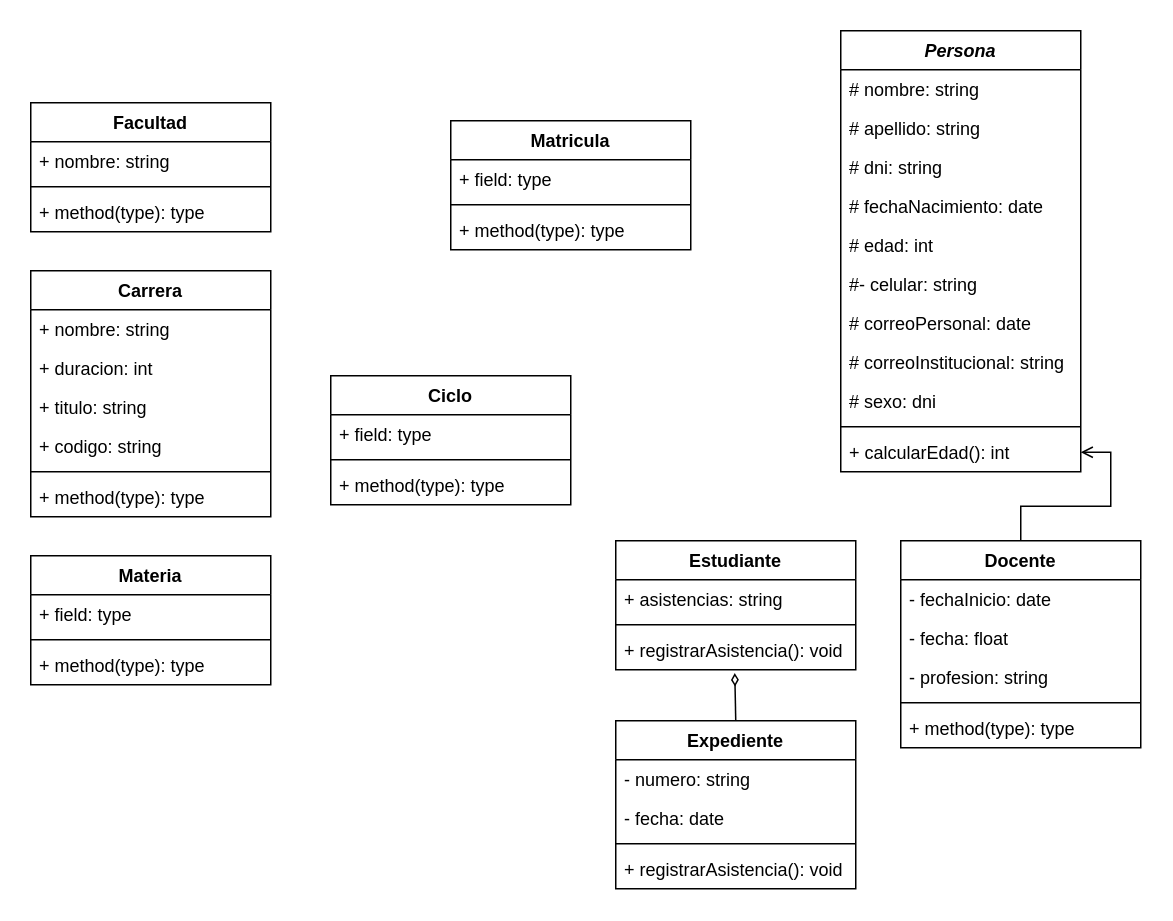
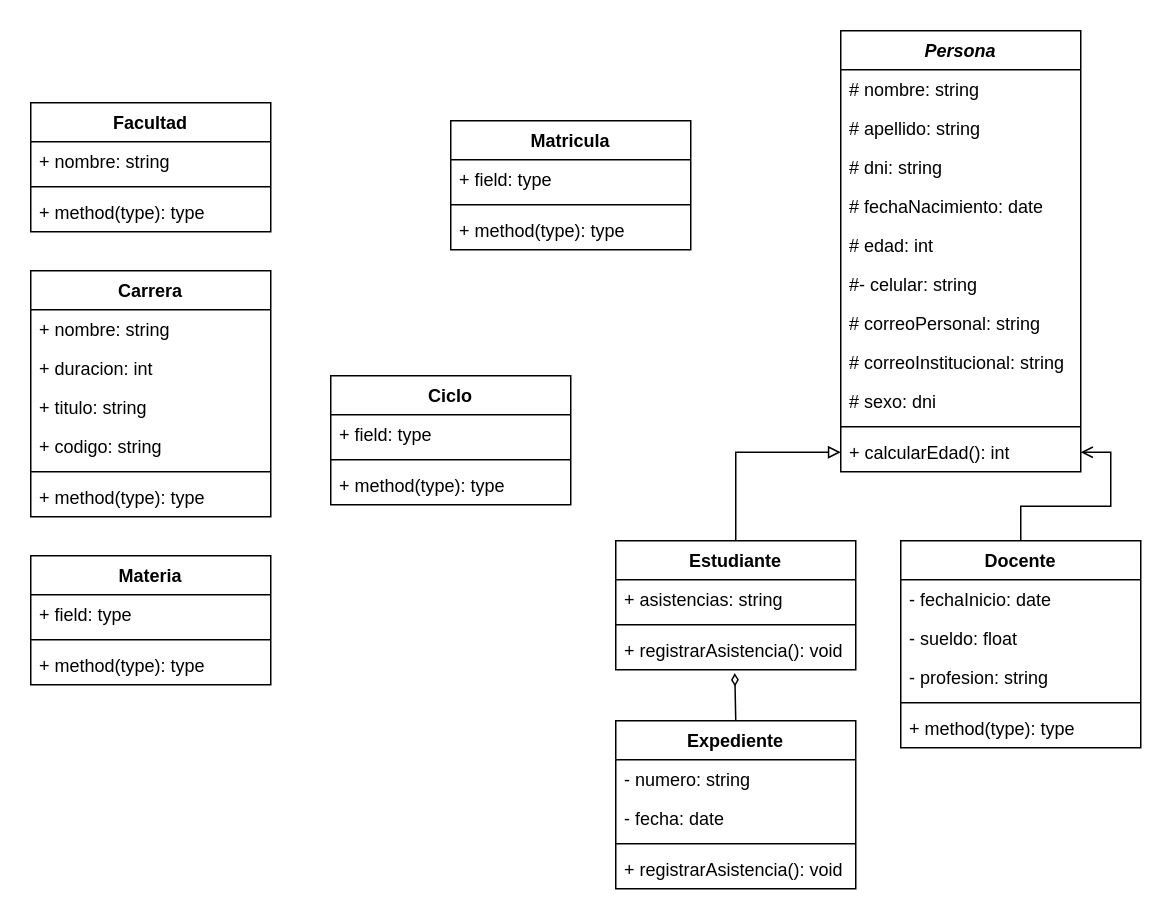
  <mxCell id="0" />
  <mxCell id="1" parent="0" />
  <mxCell id="2" value="Matricula" style="swimlane;fontStyle=1;align=center;verticalAlign=top;childLayout=stackLayout;horizontal=1;startSize=26;horizontalStack=0;resizeParent=1;resizeParentMax=0;resizeLast=0;collapsible=1;marginBottom=0;whiteSpace=wrap;html=1;" vertex="1" parent="1"><mxGeometry x="300" y="80" width="160" height="86" as="geometry" /></mxCell>
  <mxCell id="3" value="+ field: type" style="text;strokeColor=none;fillColor=none;align=left;verticalAlign=top;spacingLeft=4;spacingRight=4;overflow=hidden;rotatable=0;points=[[0,0.5],[1,0.5]];portConstraint=eastwest;whiteSpace=wrap;html=1;" vertex="1" parent="2"><mxGeometry y="26" width="160" height="26" as="geometry" /></mxCell>
  <mxCell id="4" value="" style="line;strokeWidth=1;fillColor=none;align=left;verticalAlign=middle;spacingTop=-1;spacingLeft=3;spacingRight=3;rotatable=0;labelPosition=right;points=[];portConstraint=eastwest;strokeColor=inherit;" vertex="1" parent="2"><mxGeometry y="52" width="160" height="8" as="geometry" /></mxCell>
  <mxCell id="5" value="+ method(type): type" style="text;strokeColor=none;fillColor=none;align=left;verticalAlign=top;spacingLeft=4;spacingRight=4;overflow=hidden;rotatable=0;points=[[0,0.5],[1,0.5]];portConstraint=eastwest;whiteSpace=wrap;html=1;" vertex="1" parent="2"><mxGeometry y="60" width="160" height="26" as="geometry" /></mxCell>
  <mxCell id="6" value="&lt;i&gt;Persona&lt;/i&gt;" style="swimlane;fontStyle=1;align=center;verticalAlign=top;childLayout=stackLayout;horizontal=1;startSize=26;horizontalStack=0;resizeParent=1;resizeParentMax=0;resizeLast=0;collapsible=1;marginBottom=0;whiteSpace=wrap;html=1;" vertex="1" parent="1"><mxGeometry x="560" y="20" width="160" height="294" as="geometry" /></mxCell>
  <mxCell id="7" value="# nombre: string" style="text;strokeColor=none;fillColor=none;align=left;verticalAlign=top;spacingLeft=4;spacingRight=4;overflow=hidden;rotatable=0;points=[[0,0.5],[1,0.5]];portConstraint=eastwest;whiteSpace=wrap;html=1;" vertex="1" parent="6"><mxGeometry y="26" width="160" height="26" as="geometry" /></mxCell>
  <mxCell id="8" value="# apellido: string" style="text;strokeColor=none;fillColor=none;align=left;verticalAlign=top;spacingLeft=4;spacingRight=4;overflow=hidden;rotatable=0;points=[[0,0.5],[1,0.5]];portConstraint=eastwest;whiteSpace=wrap;html=1;" vertex="1" parent="6"><mxGeometry y="52" width="160" height="26" as="geometry" /></mxCell>
  <mxCell id="9" value="# dni: string" style="text;strokeColor=none;fillColor=none;align=left;verticalAlign=top;spacingLeft=4;spacingRight=4;overflow=hidden;rotatable=0;points=[[0,0.5],[1,0.5]];portConstraint=eastwest;whiteSpace=wrap;html=1;" vertex="1" parent="6"><mxGeometry y="78" width="160" height="26" as="geometry" /></mxCell>
  <mxCell id="10" value="# fechaNacimiento: date" style="text;strokeColor=none;fillColor=none;align=left;verticalAlign=top;spacingLeft=4;spacingRight=4;overflow=hidden;rotatable=0;points=[[0,0.5],[1,0.5]];portConstraint=eastwest;whiteSpace=wrap;html=1;" vertex="1" parent="6"><mxGeometry y="104" width="160" height="26" as="geometry" /></mxCell>
  <mxCell id="11" value="# edad: int" style="text;strokeColor=none;fillColor=none;align=left;verticalAlign=top;spacingLeft=4;spacingRight=4;overflow=hidden;rotatable=0;points=[[0,0.5],[1,0.5]];portConstraint=eastwest;whiteSpace=wrap;html=1;" vertex="1" parent="6"><mxGeometry y="130" width="160" height="26" as="geometry" /></mxCell>
  <mxCell id="12" value="#- celular: string" style="text;strokeColor=none;fillColor=none;align=left;verticalAlign=top;spacingLeft=4;spacingRight=4;overflow=hidden;rotatable=0;points=[[0,0.5],[1,0.5]];portConstraint=eastwest;whiteSpace=wrap;html=1;" vertex="1" parent="6"><mxGeometry y="156" width="160" height="26" as="geometry" /></mxCell>
- <mxCell id="13" value="# correoPersonal: date" style="text;strokeColor=none;fillColor=none;align=left;verticalAlign=top;spacingLeft=4;spacingRight=4;overflow=hidden;rotatable=0;points=[[0,0.5],[1,0.5]];portConstraint=eastwest;whiteSpace=wrap;html=1;" vertex="1" parent="6"><mxGeometry y="182" width="160" height="26" as="geometry" /></mxCell>
+ <mxCell id="13" value="# correoPersonal: string" style="text;strokeColor=none;fillColor=none;align=left;verticalAlign=top;spacingLeft=4;spacingRight=4;overflow=hidden;rotatable=0;points=[[0,0.5],[1,0.5]];portConstraint=eastwest;whiteSpace=wrap;html=1;" vertex="1" parent="6"><mxGeometry y="182" width="160" height="26" as="geometry" /></mxCell>
  <mxCell id="14" value="# correoInstitucional: string" style="text;strokeColor=none;fillColor=none;align=left;verticalAlign=top;spacingLeft=4;spacingRight=4;overflow=hidden;rotatable=0;points=[[0,0.5],[1,0.5]];portConstraint=eastwest;whiteSpace=wrap;html=1;" vertex="1" parent="6"><mxGeometry y="208" width="160" height="26" as="geometry" /></mxCell>
  <mxCell id="15" value="# sexo: dni" style="text;strokeColor=none;fillColor=none;align=left;verticalAlign=top;spacingLeft=4;spacingRight=4;overflow=hidden;rotatable=0;points=[[0,0.5],[1,0.5]];portConstraint=eastwest;whiteSpace=wrap;html=1;" vertex="1" parent="6"><mxGeometry y="234" width="160" height="26" as="geometry" /></mxCell>
  <mxCell id="16" value="" style="line;strokeWidth=1;fillColor=none;align=left;verticalAlign=middle;spacingTop=-1;spacingLeft=3;spacingRight=3;rotatable=0;labelPosition=right;points=[];portConstraint=eastwest;strokeColor=inherit;" vertex="1" parent="6"><mxGeometry y="260" width="160" height="8" as="geometry" /></mxCell>
  <mxCell id="17" value="+ calcularEdad(): int" style="text;strokeColor=none;fillColor=none;align=left;verticalAlign=top;spacingLeft=4;spacingRight=4;overflow=hidden;rotatable=0;points=[[0,0.5],[1,0.5]];portConstraint=eastwest;whiteSpace=wrap;html=1;" vertex="1" parent="6"><mxGeometry y="268" width="160" height="26" as="geometry" /></mxCell>
  <mxCell id="18" value="Carrera" style="swimlane;fontStyle=1;align=center;verticalAlign=top;childLayout=stackLayout;horizontal=1;startSize=26;horizontalStack=0;resizeParent=1;resizeParentMax=0;resizeLast=0;collapsible=1;marginBottom=0;whiteSpace=wrap;html=1;" vertex="1" parent="1"><mxGeometry x="20" y="180" width="160" height="164" as="geometry" /></mxCell>
  <mxCell id="19" value="+ nombre: string" style="text;strokeColor=none;fillColor=none;align=left;verticalAlign=top;spacingLeft=4;spacingRight=4;overflow=hidden;rotatable=0;points=[[0,0.5],[1,0.5]];portConstraint=eastwest;whiteSpace=wrap;html=1;" vertex="1" parent="18"><mxGeometry y="26" width="160" height="26" as="geometry" /></mxCell>
  <mxCell id="20" value="+ duracion: int" style="text;strokeColor=none;fillColor=none;align=left;verticalAlign=top;spacingLeft=4;spacingRight=4;overflow=hidden;rotatable=0;points=[[0,0.5],[1,0.5]];portConstraint=eastwest;whiteSpace=wrap;html=1;" vertex="1" parent="18"><mxGeometry y="52" width="160" height="26" as="geometry" /></mxCell>
  <mxCell id="21" value="+ titulo: string" style="text;strokeColor=none;fillColor=none;align=left;verticalAlign=top;spacingLeft=4;spacingRight=4;overflow=hidden;rotatable=0;points=[[0,0.5],[1,0.5]];portConstraint=eastwest;whiteSpace=wrap;html=1;" vertex="1" parent="18"><mxGeometry y="78" width="160" height="26" as="geometry" /></mxCell>
  <mxCell id="22" value="+ codigo: string" style="text;strokeColor=none;fillColor=none;align=left;verticalAlign=top;spacingLeft=4;spacingRight=4;overflow=hidden;rotatable=0;points=[[0,0.5],[1,0.5]];portConstraint=eastwest;whiteSpace=wrap;html=1;" vertex="1" parent="18"><mxGeometry y="104" width="160" height="26" as="geometry" /></mxCell>
  <mxCell id="23" value="" style="line;strokeWidth=1;fillColor=none;align=left;verticalAlign=middle;spacingTop=-1;spacingLeft=3;spacingRight=3;rotatable=0;labelPosition=right;points=[];portConstraint=eastwest;strokeColor=inherit;" vertex="1" parent="18"><mxGeometry y="130" width="160" height="8" as="geometry" /></mxCell>
  <mxCell id="24" value="+ method(type): type" style="text;strokeColor=none;fillColor=none;align=left;verticalAlign=top;spacingLeft=4;spacingRight=4;overflow=hidden;rotatable=0;points=[[0,0.5],[1,0.5]];portConstraint=eastwest;whiteSpace=wrap;html=1;" vertex="1" parent="18"><mxGeometry y="138" width="160" height="26" as="geometry" /></mxCell>
+ <mxCell id="25" style="edgeStyle=orthogonalEdgeStyle;rounded=0;orthogonalLoop=1;jettySize=auto;html=1;exitX=0.5;exitY=0;exitDx=0;exitDy=0;entryX=0;entryY=0.5;entryDx=0;entryDy=0;endArrow=block;endFill=0;" edge="1" parent="1" source="26" target="17"><mxGeometry relative="1" as="geometry" /></mxCell>
  <mxCell id="26" value="Estudiante" style="swimlane;fontStyle=1;align=center;verticalAlign=top;childLayout=stackLayout;horizontal=1;startSize=26;horizontalStack=0;resizeParent=1;resizeParentMax=0;resizeLast=0;collapsible=1;marginBottom=0;whiteSpace=wrap;html=1;" vertex="1" parent="1"><mxGeometry x="410" y="360" width="160" height="86" as="geometry" /></mxCell>
  <mxCell id="27" value="+ asistencias: string" style="text;strokeColor=none;fillColor=none;align=left;verticalAlign=top;spacingLeft=4;spacingRight=4;overflow=hidden;rotatable=0;points=[[0,0.5],[1,0.5]];portConstraint=eastwest;whiteSpace=wrap;html=1;" vertex="1" parent="26"><mxGeometry y="26" width="160" height="26" as="geometry" /></mxCell>
  <mxCell id="28" value="" style="line;strokeWidth=1;fillColor=none;align=left;verticalAlign=middle;spacingTop=-1;spacingLeft=3;spacingRight=3;rotatable=0;labelPosition=right;points=[];portConstraint=eastwest;strokeColor=inherit;" vertex="1" parent="26"><mxGeometry y="52" width="160" height="8" as="geometry" /></mxCell>
  <mxCell id="29" value="+ registrarAsistencia(): void" style="text;strokeColor=none;fillColor=none;align=left;verticalAlign=top;spacingLeft=4;spacingRight=4;overflow=hidden;rotatable=0;points=[[0,0.5],[1,0.5]];portConstraint=eastwest;whiteSpace=wrap;html=1;" vertex="1" parent="26"><mxGeometry y="60" width="160" height="26" as="geometry" /></mxCell>
  <mxCell id="30" value="Materia" style="swimlane;fontStyle=1;align=center;verticalAlign=top;childLayout=stackLayout;horizontal=1;startSize=26;horizontalStack=0;resizeParent=1;resizeParentMax=0;resizeLast=0;collapsible=1;marginBottom=0;whiteSpace=wrap;html=1;" vertex="1" parent="1"><mxGeometry x="20" y="370" width="160" height="86" as="geometry" /></mxCell>
  <mxCell id="31" value="+ field: type" style="text;strokeColor=none;fillColor=none;align=left;verticalAlign=top;spacingLeft=4;spacingRight=4;overflow=hidden;rotatable=0;points=[[0,0.5],[1,0.5]];portConstraint=eastwest;whiteSpace=wrap;html=1;" vertex="1" parent="30"><mxGeometry y="26" width="160" height="26" as="geometry" /></mxCell>
  <mxCell id="32" value="" style="line;strokeWidth=1;fillColor=none;align=left;verticalAlign=middle;spacingTop=-1;spacingLeft=3;spacingRight=3;rotatable=0;labelPosition=right;points=[];portConstraint=eastwest;strokeColor=inherit;" vertex="1" parent="30"><mxGeometry y="52" width="160" height="8" as="geometry" /></mxCell>
  <mxCell id="33" value="+ method(type): type" style="text;strokeColor=none;fillColor=none;align=left;verticalAlign=top;spacingLeft=4;spacingRight=4;overflow=hidden;rotatable=0;points=[[0,0.5],[1,0.5]];portConstraint=eastwest;whiteSpace=wrap;html=1;" vertex="1" parent="30"><mxGeometry y="60" width="160" height="26" as="geometry" /></mxCell>
  <mxCell id="34" value="Ciclo" style="swimlane;fontStyle=1;align=center;verticalAlign=top;childLayout=stackLayout;horizontal=1;startSize=26;horizontalStack=0;resizeParent=1;resizeParentMax=0;resizeLast=0;collapsible=1;marginBottom=0;whiteSpace=wrap;html=1;" vertex="1" parent="1"><mxGeometry x="220" y="250" width="160" height="86" as="geometry" /></mxCell>
  <mxCell id="35" value="+ field: type" style="text;strokeColor=none;fillColor=none;align=left;verticalAlign=top;spacingLeft=4;spacingRight=4;overflow=hidden;rotatable=0;points=[[0,0.5],[1,0.5]];portConstraint=eastwest;whiteSpace=wrap;html=1;" vertex="1" parent="34"><mxGeometry y="26" width="160" height="26" as="geometry" /></mxCell>
  <mxCell id="36" value="" style="line;strokeWidth=1;fillColor=none;align=left;verticalAlign=middle;spacingTop=-1;spacingLeft=3;spacingRight=3;rotatable=0;labelPosition=right;points=[];portConstraint=eastwest;strokeColor=inherit;" vertex="1" parent="34"><mxGeometry y="52" width="160" height="8" as="geometry" /></mxCell>
  <mxCell id="37" value="+ method(type): type" style="text;strokeColor=none;fillColor=none;align=left;verticalAlign=top;spacingLeft=4;spacingRight=4;overflow=hidden;rotatable=0;points=[[0,0.5],[1,0.5]];portConstraint=eastwest;whiteSpace=wrap;html=1;" vertex="1" parent="34"><mxGeometry y="60" width="160" height="26" as="geometry" /></mxCell>
  <mxCell id="38" style="edgeStyle=orthogonalEdgeStyle;rounded=0;orthogonalLoop=1;jettySize=auto;html=1;exitX=0.5;exitY=0;exitDx=0;exitDy=0;entryX=1;entryY=0.5;entryDx=0;entryDy=0;endArrow=open;" edge="1" parent="1" source="39" target="17"><mxGeometry relative="1" as="geometry" /></mxCell>
  <mxCell id="39" value="Docente" style="swimlane;fontStyle=1;align=center;verticalAlign=top;childLayout=stackLayout;horizontal=1;startSize=26;horizontalStack=0;resizeParent=1;resizeParentMax=0;resizeLast=0;collapsible=1;marginBottom=0;whiteSpace=wrap;html=1;" vertex="1" parent="1"><mxGeometry x="600" y="360" width="160" height="138" as="geometry" /></mxCell>
  <mxCell id="40" value="- fechaInicio: date" style="text;strokeColor=none;fillColor=none;align=left;verticalAlign=top;spacingLeft=4;spacingRight=4;overflow=hidden;rotatable=0;points=[[0,0.5],[1,0.5]];portConstraint=eastwest;whiteSpace=wrap;html=1;" vertex="1" parent="39"><mxGeometry y="26" width="160" height="26" as="geometry" /></mxCell>
- <mxCell id="41" value="- fecha: float" style="text;strokeColor=none;fillColor=none;align=left;verticalAlign=top;spacingLeft=4;spacingRight=4;overflow=hidden;rotatable=0;points=[[0,0.5],[1,0.5]];portConstraint=eastwest;whiteSpace=wrap;html=1;" vertex="1" parent="39"><mxGeometry y="52" width="160" height="26" as="geometry" /></mxCell>
+ <mxCell id="41" value="- sueldo: float" style="text;strokeColor=none;fillColor=none;align=left;verticalAlign=top;spacingLeft=4;spacingRight=4;overflow=hidden;rotatable=0;points=[[0,0.5],[1,0.5]];portConstraint=eastwest;whiteSpace=wrap;html=1;" vertex="1" parent="39"><mxGeometry y="52" width="160" height="26" as="geometry" /></mxCell>
  <mxCell id="42" value="- profesion: string" style="text;strokeColor=none;fillColor=none;align=left;verticalAlign=top;spacingLeft=4;spacingRight=4;overflow=hidden;rotatable=0;points=[[0,0.5],[1,0.5]];portConstraint=eastwest;whiteSpace=wrap;html=1;" vertex="1" parent="39"><mxGeometry y="78" width="160" height="26" as="geometry" /></mxCell>
  <mxCell id="43" value="" style="line;strokeWidth=1;fillColor=none;align=left;verticalAlign=middle;spacingTop=-1;spacingLeft=3;spacingRight=3;rotatable=0;labelPosition=right;points=[];portConstraint=eastwest;strokeColor=inherit;" vertex="1" parent="39"><mxGeometry y="104" width="160" height="8" as="geometry" /></mxCell>
  <mxCell id="44" value="+ method(type): type" style="text;strokeColor=none;fillColor=none;align=left;verticalAlign=top;spacingLeft=4;spacingRight=4;overflow=hidden;rotatable=0;points=[[0,0.5],[1,0.5]];portConstraint=eastwest;whiteSpace=wrap;html=1;" vertex="1" parent="39"><mxGeometry y="112" width="160" height="26" as="geometry" /></mxCell>
  <mxCell id="45" value="Expediente" style="swimlane;fontStyle=1;align=center;verticalAlign=top;childLayout=stackLayout;horizontal=1;startSize=26;horizontalStack=0;resizeParent=1;resizeParentMax=0;resizeLast=0;collapsible=1;marginBottom=0;whiteSpace=wrap;html=1;" vertex="1" parent="1"><mxGeometry x="410" y="480" width="160" height="112" as="geometry" /></mxCell>
  <mxCell id="46" value="- numero: string" style="text;strokeColor=none;fillColor=none;align=left;verticalAlign=top;spacingLeft=4;spacingRight=4;overflow=hidden;rotatable=0;points=[[0,0.5],[1,0.5]];portConstraint=eastwest;whiteSpace=wrap;html=1;" vertex="1" parent="45"><mxGeometry y="26" width="160" height="26" as="geometry" /></mxCell>
  <mxCell id="47" value="- fecha: date" style="text;strokeColor=none;fillColor=none;align=left;verticalAlign=top;spacingLeft=4;spacingRight=4;overflow=hidden;rotatable=0;points=[[0,0.5],[1,0.5]];portConstraint=eastwest;whiteSpace=wrap;html=1;" vertex="1" parent="45"><mxGeometry y="52" width="160" height="26" as="geometry" /></mxCell>
  <mxCell id="48" value="" style="line;strokeWidth=1;fillColor=none;align=left;verticalAlign=middle;spacingTop=-1;spacingLeft=3;spacingRight=3;rotatable=0;labelPosition=right;points=[];portConstraint=eastwest;strokeColor=inherit;" vertex="1" parent="45"><mxGeometry y="78" width="160" height="8" as="geometry" /></mxCell>
  <mxCell id="49" value="+ registrarAsistencia(): void" style="text;strokeColor=none;fillColor=none;align=left;verticalAlign=top;spacingLeft=4;spacingRight=4;overflow=hidden;rotatable=0;points=[[0,0.5],[1,0.5]];portConstraint=eastwest;whiteSpace=wrap;html=1;" vertex="1" parent="45"><mxGeometry y="86" width="160" height="26" as="geometry" /></mxCell>
  <mxCell id="50" style="edgeStyle=orthogonalEdgeStyle;rounded=0;orthogonalLoop=1;jettySize=auto;html=1;exitX=0.5;exitY=0;exitDx=0;exitDy=0;entryX=0.496;entryY=1.085;entryDx=0;entryDy=0;entryPerimeter=0;endArrow=diamondThin;endFill=0;" edge="1" parent="1" source="45" target="29"><mxGeometry relative="1" as="geometry" /></mxCell>
  <mxCell id="51" value="Facultad" style="swimlane;fontStyle=1;align=center;verticalAlign=top;childLayout=stackLayout;horizontal=1;startSize=26;horizontalStack=0;resizeParent=1;resizeParentMax=0;resizeLast=0;collapsible=1;marginBottom=0;whiteSpace=wrap;html=1;" vertex="1" parent="1"><mxGeometry x="20" y="68" width="160" height="86" as="geometry" /></mxCell>
  <mxCell id="52" value="+ nombre: string" style="text;strokeColor=none;fillColor=none;align=left;verticalAlign=top;spacingLeft=4;spacingRight=4;overflow=hidden;rotatable=0;points=[[0,0.5],[1,0.5]];portConstraint=eastwest;whiteSpace=wrap;html=1;" vertex="1" parent="51"><mxGeometry y="26" width="160" height="26" as="geometry" /></mxCell>
  <mxCell id="53" value="" style="line;strokeWidth=1;fillColor=none;align=left;verticalAlign=middle;spacingTop=-1;spacingLeft=3;spacingRight=3;rotatable=0;labelPosition=right;points=[];portConstraint=eastwest;strokeColor=inherit;" vertex="1" parent="51"><mxGeometry y="52" width="160" height="8" as="geometry" /></mxCell>
  <mxCell id="54" value="+ method(type): type" style="text;strokeColor=none;fillColor=none;align=left;verticalAlign=top;spacingLeft=4;spacingRight=4;overflow=hidden;rotatable=0;points=[[0,0.5],[1,0.5]];portConstraint=eastwest;whiteSpace=wrap;html=1;" vertex="1" parent="51"><mxGeometry y="60" width="160" height="26" as="geometry" /></mxCell>
